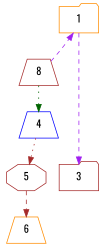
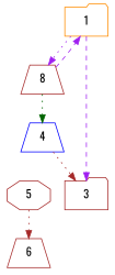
  digraph {
    fontname=Oswald
    node [color=brown fontname=Oswald shape=trapezium]
    edge [color=purple fontname=Oswald heightLimit=10 primaryType=sideStreet secondaryType=none style=dotted village=exampleVillage weight=20]
    1 [color=darkorange shape=folder]
    n2 [label=8]
    3 [shape=folder]
    4 [color=blue]
    5 [shape=octagon]
-   6 [color=darkorange]
+   6
+   1 -> n2 [heightLimit=2 secondaryType=tunnel]
    1 -> 3 [style=dashed weight=50]
    n2 -> 1 [heightLimit=2 secondaryType=tunnel style=dashed]
    n2 -> 4 [color=darkgreen primaryType=mainStreet weight=30]
-   4 -> 5 [color=brown weight=10]
-   5 -> 6 [color=brown primaryType=mainStreet style=dashed weight=59]
+   4 -> 3 [color=brown weight=10]
+   5 -> 6 [color=brown primaryType=mainStreet weight=59]
  }
